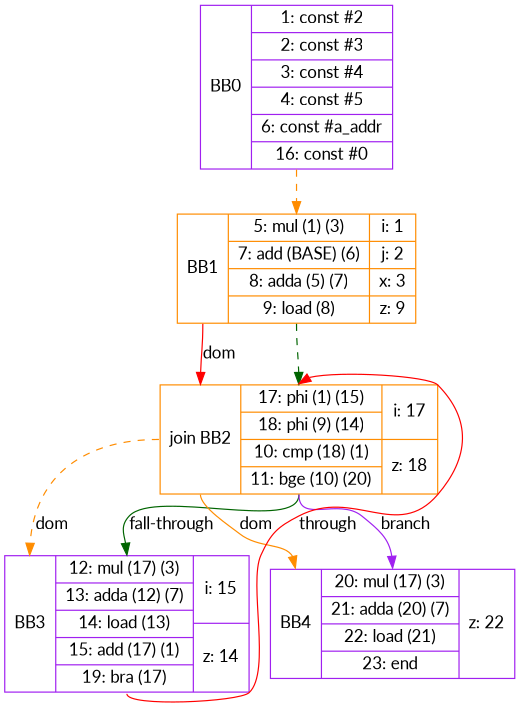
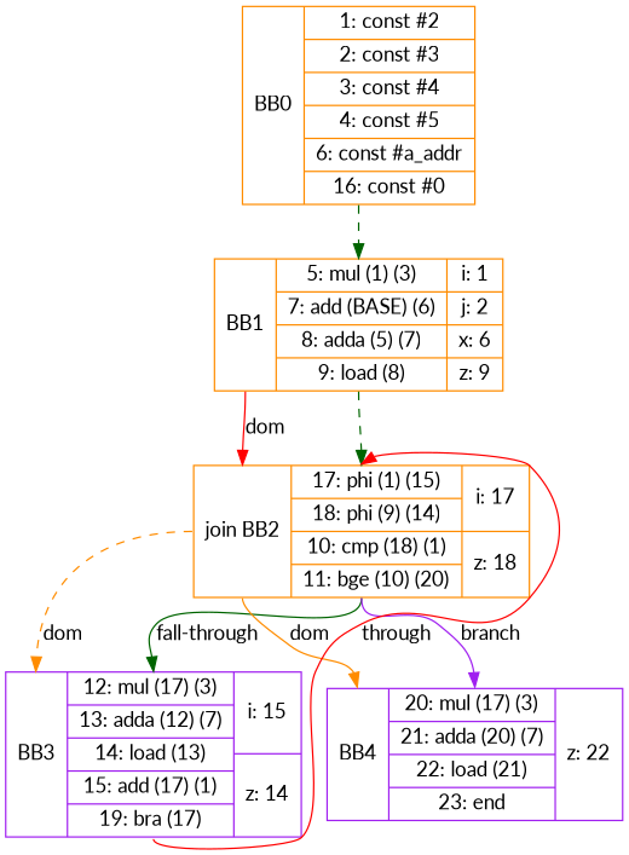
  digraph {
    fontname=Lato
    node [color=purple fontname=Lato shape=record]
    edge [color=darkgreen fontname=Lato headport=n style=solid tailport=s]
-   n1 [label="<b>BB0 | {1: const #2|2: const #3|3: const #4|4: const #5|6: const #a_addr|16: const #0}"]
-   n2 [color=darkorange label="<b>BB1 | {5: mul (1) (3)|7: add (BASE) (6)|8: adda (5) (7)|9: load (8)}| {i: 1 | j: 2 | x: 3 | z: 9}"]
+   n1 [color=darkorange label="<b>BB0 | {1: const #2|2: const #3|3: const #4|4: const #5|6: const #a_addr|16: const #0}"]
+   n2 [color=darkorange label="<b>BB1 | {5: mul (1) (3)|7: add (BASE) (6)|8: adda (5) (7)|9: load (8)}| {i: 1 | j: 2 | x: 6 | z: 9}"]
    n3 [color=darkorange label="<b>join BB2 | {17: phi (1) (15)|18: phi (9) (14)|10: cmp (18) (1)|11: bge (10) (20)}| {i: 17 | z: 18}"]
    n4 [label="<b>BB3 | {12: mul (17) (3)|13: adda (12) (7)|14: load (13)|15: add (17) (1)|19: bra (17)}| {i: 15 | z: 14}"]
    n5 [label="<b>BB4 | {20: mul (17) (3)|21: adda (20) (7)|22: load (21)|23: end}| {z: 22}"]
-   n1 -> n2 [color=darkorange style=dashed]
+   n1 -> n2 [style=dashed]
    n2 -> n3 [style=dashed]
    n2 -> n3 [color=red headport=b label=dom tailport=b]
    n3 -> n4 [label="fall-through"]
    n3 -> n4 [color=darkorange headport=b label=dom style=dashed tailport=b]
    n3 -> n5 [color=purple label=branch]
    n3 -> n5 [color=darkorange headport=b label=dom tailport=b]
    n4 -> n3 [color=red label=through]
  }
